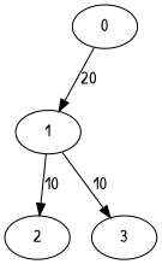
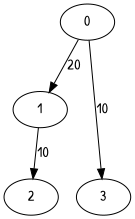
  digraph {
    fontname="Patrick Hand"
    node [fontname="Patrick Hand"]
    edge [fontname="Patrick Hand"]
    0
    1
    2
    3
    0 -> 1 [label=20]
    1 -> 2 [label=10]
-   1 -> 3 [label=10]
+   0 -> 3 [label=10]
  }
